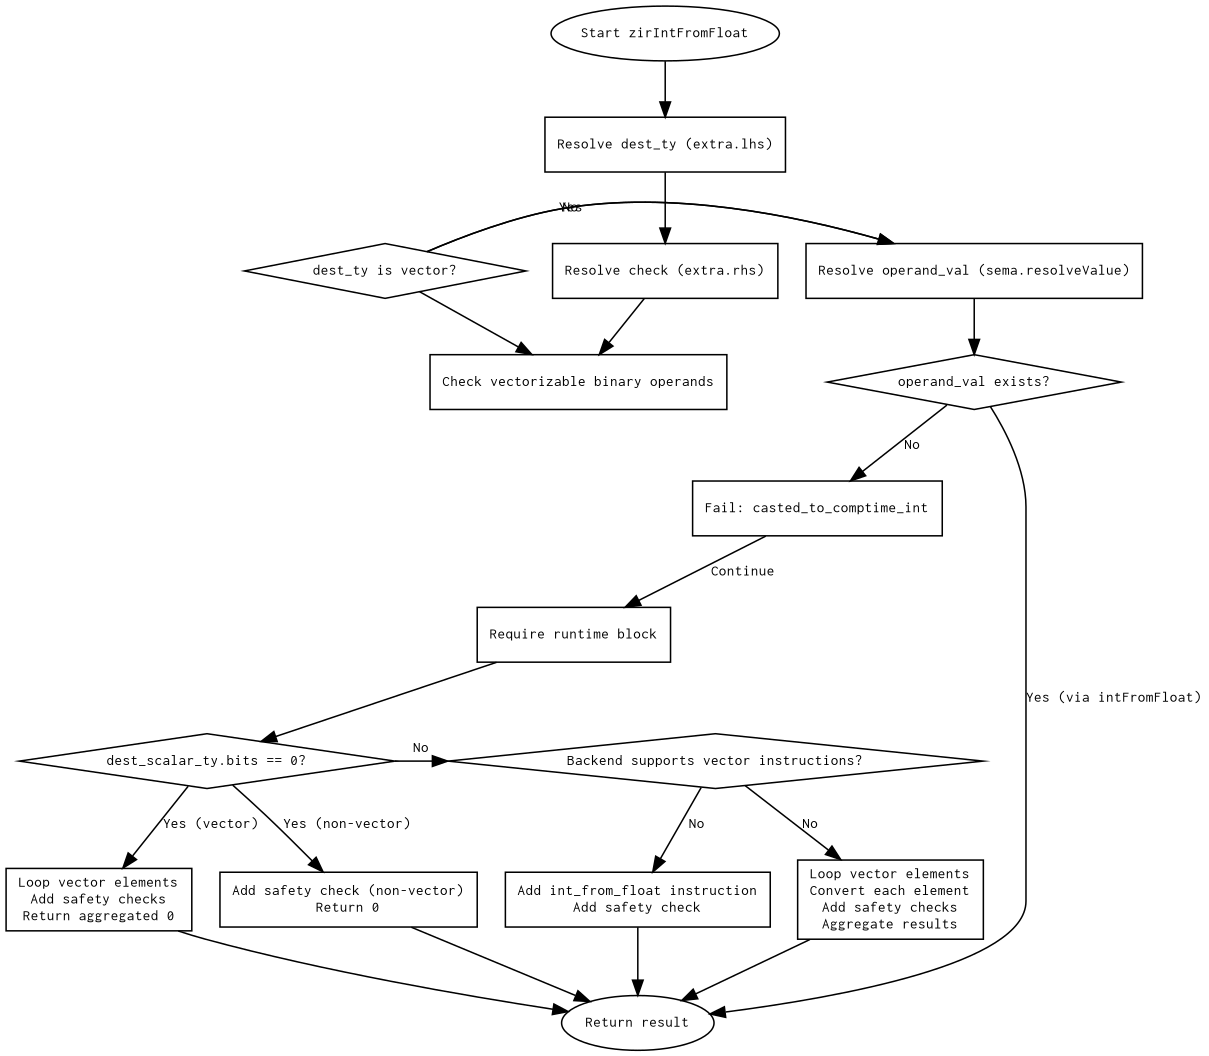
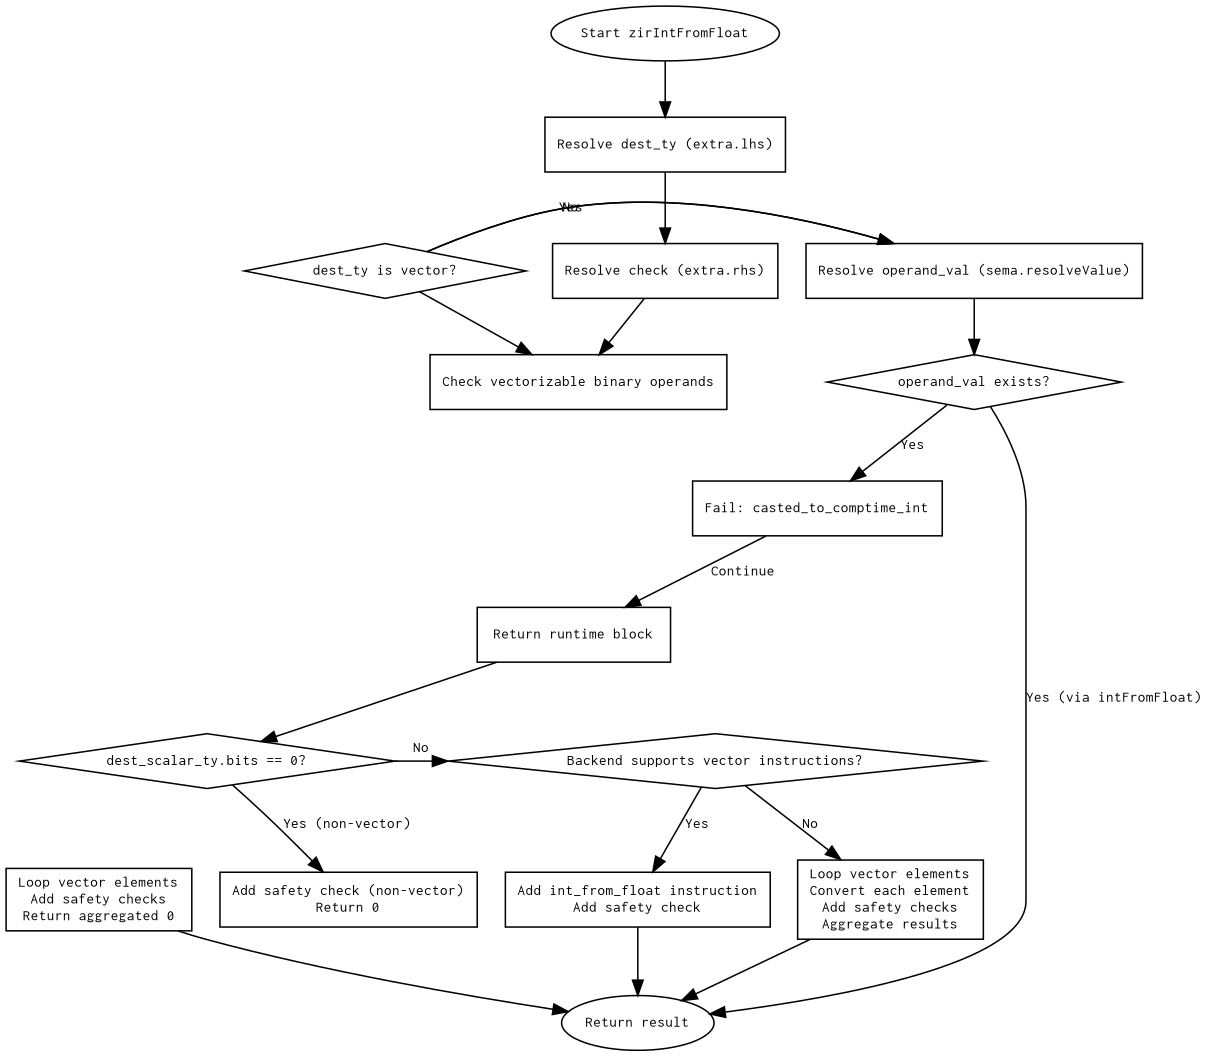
  digraph {
    node [fontname=Courier fontsize=10 shape=rectangle]
    edge [fontname=Courier fontsize=10]
    n1 [label="dest_ty is vector?" shape=diamond]
    n2 [label="Resolve operand_val (sema.resolveValue)"]
    n3 [label="dest_scalar_ty.bits == 0?" shape=diamond]
    n4 [label="Backend supports vector instructions?" shape=diamond]
    n5 [label="Check vectorizable binary operands"]
    n6 [label="operand_val exists?" shape=diamond]
    n7 [label="Add safety check (non-vector)\nReturn 0"]
    n8 [label="Loop vector elements\nAdd safety checks\nReturn aggregated 0"]
    n9 [label="Add int_from_float instruction\nAdd safety check"]
    n10 [label="Loop vector elements\nConvert each element\nAdd safety checks\nAggregate results"]
    n11 [label="Start zirIntFromFloat" shape=ellipse]
    n12 [label="Resolve dest_ty (extra.lhs)"]
    n13 [label="Resolve check (extra.rhs)"]
    n14 [label="Fail: casted_to_comptime_int"]
    n15 [label="Return result" shape=ellipse]
-   n16 [label="Require runtime block"]
+   n16 [label="Return runtime block"]
    subgraph sub_1 {
      rank=same
      n1
      n2
    }
    subgraph sub_2 {
      rank=same
      n3
      n4
    }
    n1 -> n2 [label=No]
    n1 -> n2 [label=Yes]
    n1 -> n5
    n2 -> n6
    n3 -> n4 [label=No]
    n3 -> n7 [label="Yes (non-vector)"]
-   n3 -> n8 [label="Yes (vector)"]
-   n4 -> n9 [label=No]
+   n4 -> n9 [label=Yes]
    n4 -> n10 [label=No]
-   n6 -> n14 [label=No]
+   n6 -> n14 [label=Yes]
    n6 -> n15 [label="Yes (via intFromFloat)"]
-   n7 -> n15
    n8 -> n15
    n9 -> n15
    n10 -> n15
    n11 -> n12
    n12 -> n13
    n13 -> n5
    n14 -> n16 [label=Continue]
    n16 -> n3
  }
